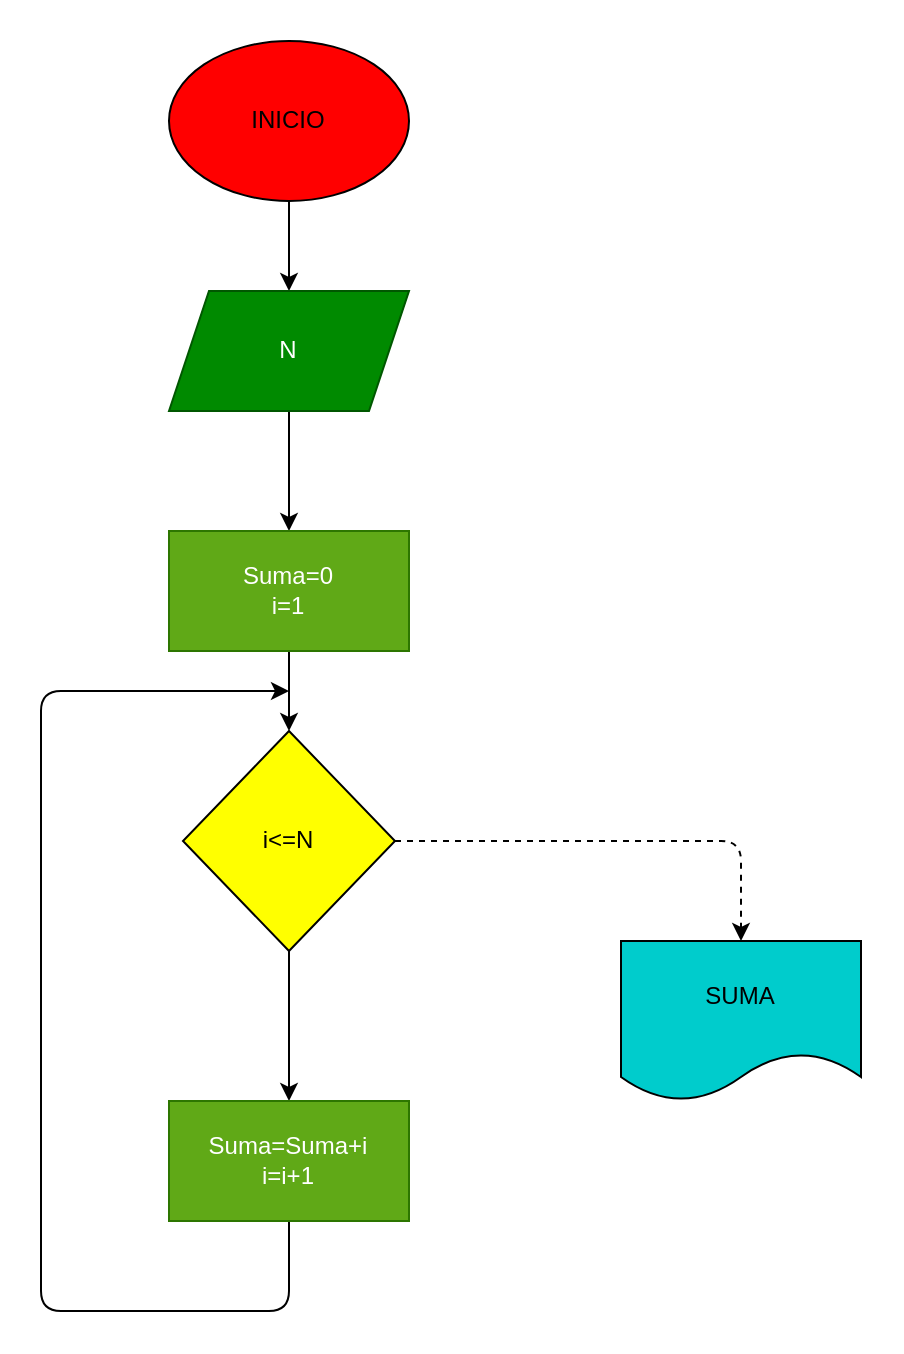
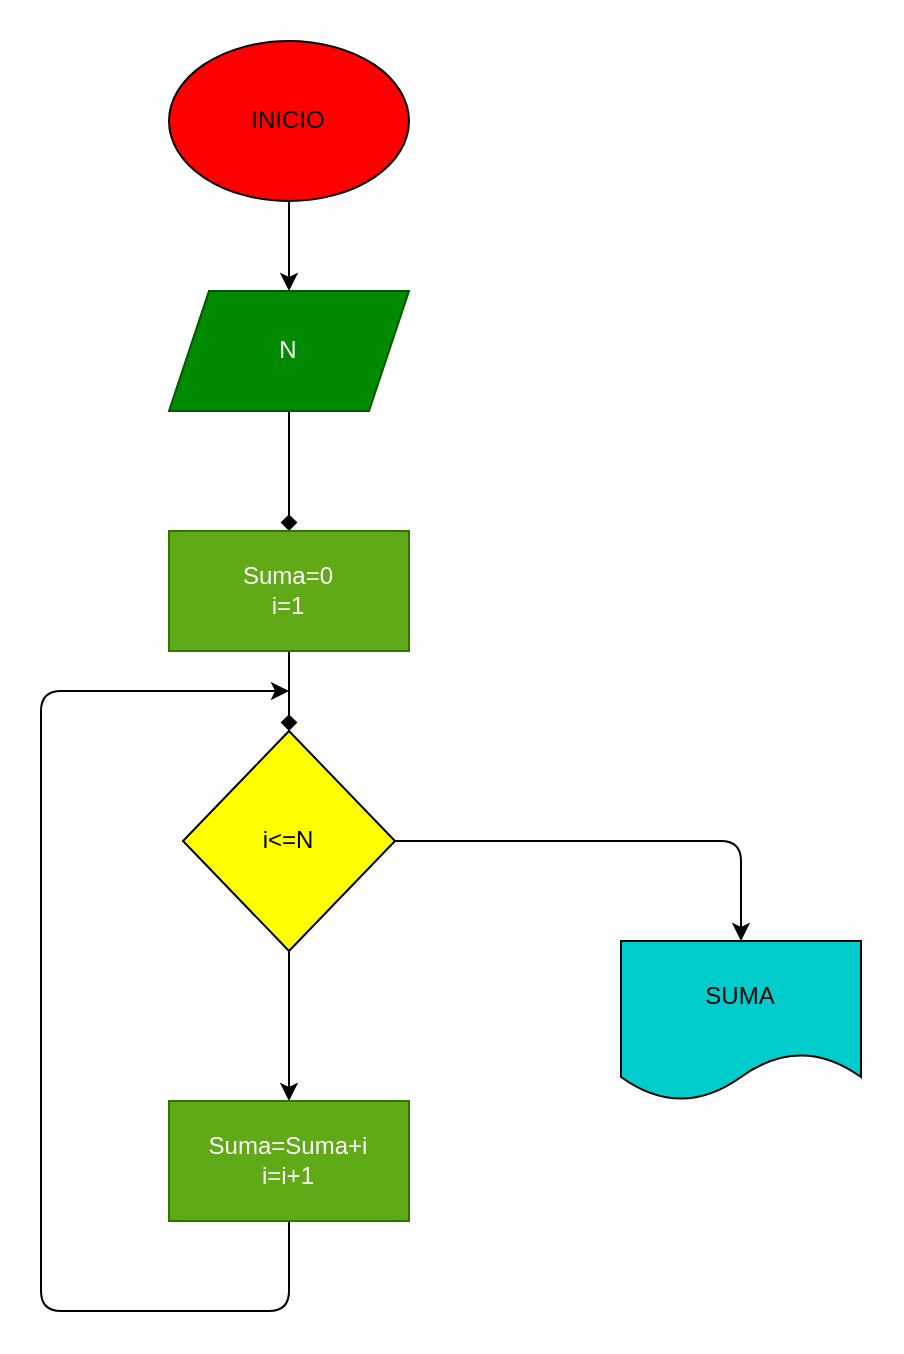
  <mxCell id="0" />
  <mxCell id="1" parent="0" />
  <mxCell id="2" style="edgeStyle=none;html=1;exitX=0.5;exitY=1;exitDx=0;exitDy=0;entryX=0.5;entryY=0;entryDx=0;entryDy=0;" edge="1" parent="1" source="3" target="5"><mxGeometry relative="1" as="geometry" /></mxCell>
  <mxCell id="3" value="INICIO" style="ellipse;whiteSpace=wrap;html=1;gradientColor=#FF0000;fillColor=#FF0000;" vertex="1" parent="1"><mxGeometry x="84" y="20" width="120" height="80" as="geometry" /></mxCell>
- <mxCell id="4" style="edgeStyle=none;html=1;exitX=0.5;exitY=1;exitDx=0;exitDy=0;entryX=0.5;entryY=0;entryDx=0;entryDy=0;" edge="1" parent="1" source="5" target="7"><mxGeometry relative="1" as="geometry" /></mxCell>
+ <mxCell id="4" style="edgeStyle=none;html=1;exitX=0.5;exitY=1;exitDx=0;exitDy=0;entryX=0.5;entryY=0;entryDx=0;entryDy=0;endArrow=diamond;" edge="1" parent="1" source="5" target="7"><mxGeometry relative="1" as="geometry" /></mxCell>
  <mxCell id="5" value="N" style="shape=parallelogram;perimeter=parallelogramPerimeter;whiteSpace=wrap;html=1;fixedSize=1;fillColor=#008a00;fontColor=#ffffff;strokeColor=#005700;" vertex="1" parent="1"><mxGeometry x="84" y="145" width="120" height="60" as="geometry" /></mxCell>
- <mxCell id="6" style="edgeStyle=none;html=1;exitX=0.5;exitY=1;exitDx=0;exitDy=0;" edge="1" parent="1" source="7" target="10"><mxGeometry relative="1" as="geometry" /></mxCell>
+ <mxCell id="6" style="edgeStyle=none;html=1;exitX=0.5;exitY=1;exitDx=0;exitDy=0;endArrow=diamond;" edge="1" parent="1" source="7" target="10"><mxGeometry relative="1" as="geometry" /></mxCell>
  <mxCell id="7" value="Suma=0&lt;br&gt;i=1" style="rounded=0;whiteSpace=wrap;html=1;fillColor=#60a917;fontColor=#ffffff;strokeColor=#2D7600;" vertex="1" parent="1"><mxGeometry x="84" y="265" width="120" height="60" as="geometry" /></mxCell>
  <mxCell id="8" style="edgeStyle=none;html=1;exitX=0.5;exitY=1;exitDx=0;exitDy=0;entryX=0.5;entryY=0;entryDx=0;entryDy=0;" edge="1" parent="1" source="10" target="12"><mxGeometry relative="1" as="geometry" /></mxCell>
- <mxCell id="9" style="edgeStyle=none;html=1;exitX=1;exitY=0.5;exitDx=0;exitDy=0;entryX=0.5;entryY=0;entryDx=0;entryDy=0;dashed=1;" edge="1" parent="1" source="10" target="13"><mxGeometry relative="1" as="geometry"><Array as="points"><mxPoint x="370" y="420" /></Array></mxGeometry></mxCell>
+ <mxCell id="9" style="edgeStyle=none;html=1;exitX=1;exitY=0.5;exitDx=0;exitDy=0;entryX=0.5;entryY=0;entryDx=0;entryDy=0;" edge="1" parent="1" source="10" target="13"><mxGeometry relative="1" as="geometry"><Array as="points"><mxPoint x="370" y="420" /></Array></mxGeometry></mxCell>
  <mxCell id="10" value="i&amp;lt;=N" style="rhombus;whiteSpace=wrap;html=1;fillColor=#FFFF00;" vertex="1" parent="1"><mxGeometry x="91" y="365" width="106" height="110" as="geometry" /></mxCell>
  <mxCell id="11" style="edgeStyle=none;html=1;exitX=0.5;exitY=1;exitDx=0;exitDy=0;" edge="1" parent="1" source="12"><mxGeometry relative="1" as="geometry"><mxPoint x="144" y="345" as="targetPoint" /><Array as="points"><mxPoint x="144" y="655" /><mxPoint x="20" y="655" /><mxPoint x="20" y="345" /></Array></mxGeometry></mxCell>
  <mxCell id="12" value="Suma=Suma+i&lt;br&gt;i=i+1" style="rounded=0;whiteSpace=wrap;html=1;fillColor=#60a917;fontColor=#ffffff;strokeColor=#2D7600;" vertex="1" parent="1"><mxGeometry x="84" y="550" width="120" height="60" as="geometry" /></mxCell>
  <mxCell id="13" value="SUMA" style="shape=document;whiteSpace=wrap;html=1;boundedLbl=1;fillColor=#00CCCC;" vertex="1" parent="1"><mxGeometry x="310" y="470" width="120" height="80" as="geometry" /></mxCell>
